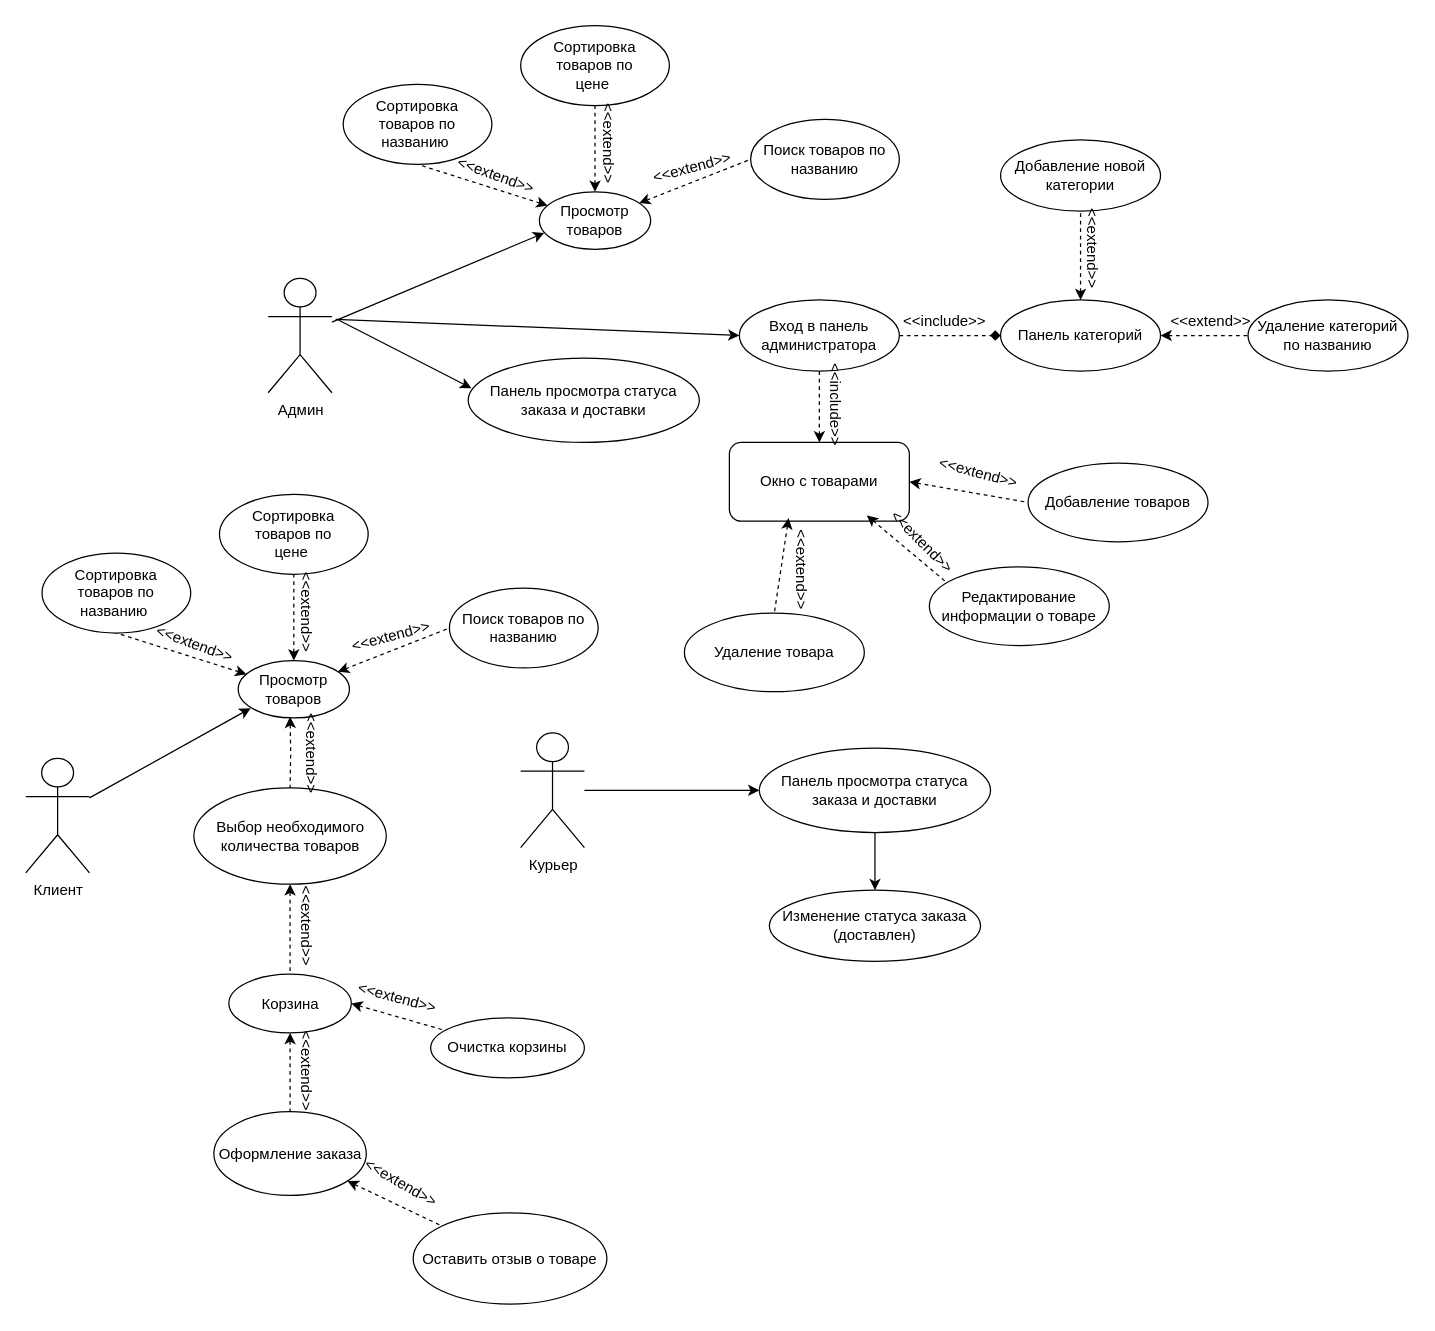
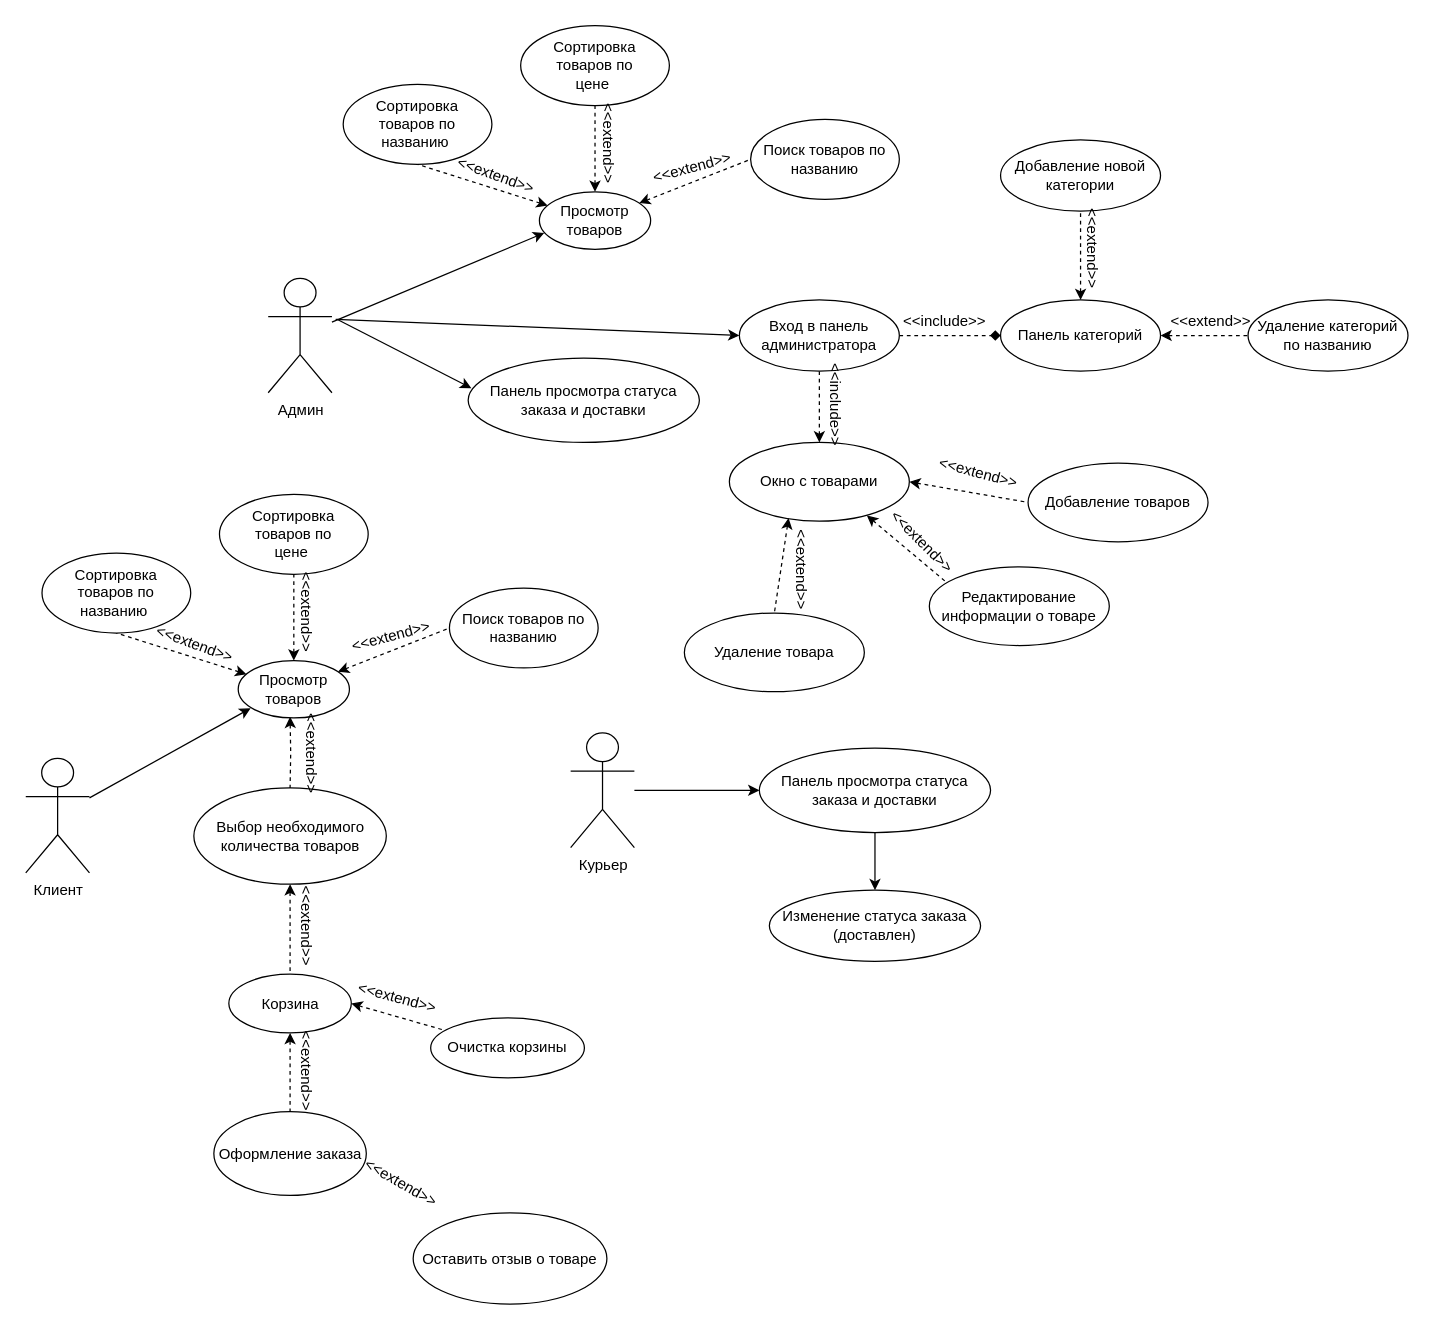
  <mxCell id="0" />
  <mxCell id="1" parent="0" />
  <mxCell id="2" style="rounded=0;orthogonalLoop=1;jettySize=auto;html=1;entryX=0.044;entryY=0.714;entryDx=0;entryDy=0;entryPerimeter=0;" parent="1" source="3" target="7" edge="1"><mxGeometry relative="1" as="geometry"><mxPoint x="431" y="268" as="targetPoint" /></mxGeometry></mxCell>
  <mxCell id="3" value="Админ" style="shape=umlActor;verticalLabelPosition=bottom;verticalAlign=top;html=1;outlineConnect=0;" parent="1" vertex="1"><mxGeometry x="214" y="222.25" width="51" height="91.5" as="geometry" /></mxCell>
  <mxCell id="4" value="" style="edgeStyle=orthogonalEdgeStyle;rounded=0;orthogonalLoop=1;jettySize=auto;html=1;startArrow=classic;startFill=1;endArrow=none;endFill=0;dashed=1;" parent="1" source="7" target="8" edge="1"><mxGeometry relative="1" as="geometry" /></mxCell>
  <mxCell id="5" style="rounded=0;orthogonalLoop=1;jettySize=auto;html=1;entryX=0.5;entryY=1;entryDx=0;entryDy=0;startArrow=classic;startFill=1;endArrow=none;endFill=0;dashed=1;" parent="1" source="7" target="9" edge="1"><mxGeometry relative="1" as="geometry" /></mxCell>
  <mxCell id="6" style="rounded=0;orthogonalLoop=1;jettySize=auto;html=1;entryX=0;entryY=0.5;entryDx=0;entryDy=0;startArrow=classic;startFill=1;endArrow=none;endFill=0;dashed=1;" parent="1" source="7" target="10" edge="1"><mxGeometry relative="1" as="geometry" /></mxCell>
  <mxCell id="7" value="Просмотр товаров" style="ellipse;whiteSpace=wrap;html=1;" parent="1" vertex="1"><mxGeometry x="431" y="153" width="89" height="46" as="geometry" /></mxCell>
  <mxCell id="8" value="Сортировка &lt;br&gt;товаров по&lt;br&gt;цене&amp;nbsp;" style="ellipse;whiteSpace=wrap;html=1;" parent="1" vertex="1"><mxGeometry x="416" y="20" width="119" height="64" as="geometry" /></mxCell>
  <mxCell id="9" value="Сортировка &lt;br&gt;товаров по&lt;br&gt;названию&amp;nbsp;" style="ellipse;whiteSpace=wrap;html=1;" parent="1" vertex="1"><mxGeometry x="274" y="67" width="119" height="64" as="geometry" /></mxCell>
  <mxCell id="10" value="Поиск товаров по названию" style="ellipse;whiteSpace=wrap;html=1;" parent="1" vertex="1"><mxGeometry x="600" y="95" width="119" height="64" as="geometry" /></mxCell>
  <mxCell id="11" value="" style="edgeStyle=orthogonalEdgeStyle;rounded=0;orthogonalLoop=1;jettySize=auto;html=1;dashed=1;" parent="1" source="13" target="14" edge="1"><mxGeometry relative="1" as="geometry" /></mxCell>
  <mxCell id="12" value="" style="edgeStyle=orthogonalEdgeStyle;rounded=0;orthogonalLoop=1;jettySize=auto;html=1;dashed=1;endArrow=diamond;" parent="1" source="13" target="23" edge="1"><mxGeometry relative="1" as="geometry" /></mxCell>
  <mxCell id="13" value="Вход в панель администратора" style="ellipse;whiteSpace=wrap;html=1;" parent="1" vertex="1"><mxGeometry x="591" y="239.5" width="128" height="57" as="geometry" /></mxCell>
- <mxCell id="14" value="Окно с товарами" style="whiteSpace=wrap;html=1;rounded=1;" parent="1" vertex="1"><mxGeometry x="583" y="353.5" width="144" height="63" as="geometry" /></mxCell>
+ <mxCell id="14" value="Окно с товарами" style="ellipse;whiteSpace=wrap;html=1;" parent="1" vertex="1"><mxGeometry x="583" y="353.5" width="144" height="63" as="geometry" /></mxCell>
  <mxCell id="15" value="Удаление товара" style="ellipse;whiteSpace=wrap;html=1;" parent="1" vertex="1"><mxGeometry x="547" y="490" width="144" height="63" as="geometry" /></mxCell>
  <mxCell id="16" value="" style="endArrow=none;html=1;rounded=0;exitX=0.329;exitY=0.961;exitDx=0;exitDy=0;exitPerimeter=0;entryX=0.5;entryY=0;entryDx=0;entryDy=0;startArrow=classic;startFill=1;endFill=0;dashed=1;" parent="1" source="14" target="15" edge="1"><mxGeometry width="50" height="50" relative="1" as="geometry"><mxPoint x="673" y="498" as="sourcePoint" /><mxPoint x="723" y="448" as="targetPoint" /></mxGeometry></mxCell>
  <mxCell id="17" value="Редактирование информации о товаре" style="ellipse;whiteSpace=wrap;html=1;" parent="1" vertex="1"><mxGeometry x="743" y="453" width="144" height="63" as="geometry" /></mxCell>
  <mxCell id="18" value="" style="endArrow=none;html=1;rounded=0;entryX=0.097;entryY=0.201;entryDx=0;entryDy=0;entryPerimeter=0;exitX=0.764;exitY=0.928;exitDx=0;exitDy=0;exitPerimeter=0;startArrow=classic;startFill=1;endFill=0;dashed=1;" parent="1" source="14" target="17" edge="1"><mxGeometry width="50" height="50" relative="1" as="geometry"><mxPoint x="695" y="404" as="sourcePoint" /><mxPoint x="770" y="336" as="targetPoint" /></mxGeometry></mxCell>
  <mxCell id="19" value="Добавление товаров" style="ellipse;whiteSpace=wrap;html=1;" parent="1" vertex="1"><mxGeometry x="822" y="370" width="144" height="63" as="geometry" /></mxCell>
  <mxCell id="20" value="" style="endArrow=none;html=1;rounded=0;exitX=1;exitY=0.5;exitDx=0;exitDy=0;entryX=0;entryY=0.5;entryDx=0;entryDy=0;startArrow=classic;startFill=1;endFill=0;dashed=1;" parent="1" source="14" target="19" edge="1"><mxGeometry width="50" height="50" relative="1" as="geometry"><mxPoint x="746" y="313" as="sourcePoint" /><mxPoint x="796" y="263" as="targetPoint" /></mxGeometry></mxCell>
  <mxCell id="21" value="" style="edgeStyle=orthogonalEdgeStyle;rounded=0;orthogonalLoop=1;jettySize=auto;html=1;startArrow=classic;startFill=1;endArrow=none;endFill=0;dashed=1;" parent="1" source="23" target="24" edge="1"><mxGeometry relative="1" as="geometry" /></mxCell>
  <mxCell id="22" value="" style="edgeStyle=orthogonalEdgeStyle;rounded=0;orthogonalLoop=1;jettySize=auto;html=1;startArrow=classic;startFill=1;endArrow=none;endFill=0;dashed=1;" parent="1" source="23" target="25" edge="1"><mxGeometry relative="1" as="geometry" /></mxCell>
  <mxCell id="23" value="Панель категорий" style="ellipse;whiteSpace=wrap;html=1;" parent="1" vertex="1"><mxGeometry x="800" y="239.5" width="128" height="57" as="geometry" /></mxCell>
  <mxCell id="24" value="Добавление новой категории" style="ellipse;whiteSpace=wrap;html=1;" parent="1" vertex="1"><mxGeometry x="800" y="111.5" width="128" height="57" as="geometry" /></mxCell>
  <mxCell id="25" value="Удаление категорий по названию" style="ellipse;whiteSpace=wrap;html=1;" parent="1" vertex="1"><mxGeometry x="998" y="239.5" width="128" height="57" as="geometry" /></mxCell>
  <mxCell id="26" style="rounded=0;orthogonalLoop=1;jettySize=auto;html=1;entryX=0;entryY=1;entryDx=0;entryDy=0;" parent="1" source="27" edge="1"><mxGeometry relative="1" as="geometry"><mxPoint x="199.955" y="566.223" as="targetPoint" /></mxGeometry></mxCell>
  <mxCell id="27" value="Клиент" style="shape=umlActor;verticalLabelPosition=bottom;verticalAlign=top;html=1;outlineConnect=0;" parent="1" vertex="1"><mxGeometry x="20" y="606.25" width="51" height="91.75" as="geometry" /></mxCell>
  <mxCell id="28" value="" style="edgeStyle=orthogonalEdgeStyle;rounded=0;orthogonalLoop=1;jettySize=auto;html=1;endArrow=none;endFill=0;startArrow=classic;startFill=1;dashed=1;" parent="1" target="37" edge="1"><mxGeometry relative="1" as="geometry"><mxPoint x="231.5" y="573" as="sourcePoint" /></mxGeometry></mxCell>
  <mxCell id="29" value="" style="rounded=0;orthogonalLoop=1;jettySize=auto;html=1;elbow=vertical;exitX=1;exitY=0.5;exitDx=0;exitDy=0;startArrow=classic;startFill=1;endArrow=none;endFill=0;dashed=1;" parent="1" source="30" target="33" edge="1"><mxGeometry relative="1" as="geometry" /></mxCell>
  <mxCell id="30" value="Корзина" style="ellipse;whiteSpace=wrap;html=1;" parent="1" vertex="1"><mxGeometry x="182.5" y="779" width="98" height="47" as="geometry" /></mxCell>
- <mxCell id="31" style="rounded=0;orthogonalLoop=1;jettySize=auto;html=1;startArrow=classic;startFill=1;endArrow=none;endFill=0;dashed=1;" parent="1" source="32" target="35" edge="1"><mxGeometry relative="1" as="geometry" /></mxCell>
  <mxCell id="32" value="Оформление заказа" style="ellipse;whiteSpace=wrap;html=1;" parent="1" vertex="1"><mxGeometry x="170.5" y="889" width="122" height="67" as="geometry" /></mxCell>
  <mxCell id="33" value="Очистка корзины" style="ellipse;whiteSpace=wrap;html=1;" parent="1" vertex="1"><mxGeometry x="344" y="814" width="123" height="48" as="geometry" /></mxCell>
  <mxCell id="34" value="" style="edgeStyle=orthogonalEdgeStyle;rounded=0;orthogonalLoop=1;jettySize=auto;html=1;exitX=0.5;exitY=1;exitDx=0;exitDy=0;startArrow=classic;startFill=1;endArrow=none;endFill=0;dashed=1;" parent="1" source="30" target="32" edge="1"><mxGeometry relative="1" as="geometry"><mxPoint x="231.5" y="929" as="sourcePoint" /></mxGeometry></mxCell>
  <mxCell id="35" value="Оставить отзыв о товаре" style="ellipse;whiteSpace=wrap;html=1;" parent="1" vertex="1"><mxGeometry x="330" y="970" width="155" height="73" as="geometry" /></mxCell>
  <mxCell id="36" value="" style="edgeStyle=orthogonalEdgeStyle;rounded=0;orthogonalLoop=1;jettySize=auto;html=1;startArrow=classic;startFill=1;endArrow=none;endFill=0;dashed=1;" parent="1" source="37" target="30" edge="1"><mxGeometry relative="1" as="geometry" /></mxCell>
  <mxCell id="37" value="Выбор необходимого количества товаров" style="ellipse;whiteSpace=wrap;html=1;" parent="1" vertex="1"><mxGeometry x="154.5" y="630" width="154" height="77" as="geometry" /></mxCell>
  <mxCell id="38" value="" style="endArrow=classic;html=1;rounded=0;entryX=0;entryY=0.5;entryDx=0;entryDy=0;" parent="1" target="13" edge="1"><mxGeometry width="50" height="50" relative="1" as="geometry"><mxPoint x="268" y="255" as="sourcePoint" /><mxPoint x="456" y="297" as="targetPoint" /></mxGeometry></mxCell>
  <mxCell id="39" value="Панель просмотра статуса заказа и доставки" style="ellipse;whiteSpace=wrap;html=1;" parent="1" vertex="1"><mxGeometry x="374" y="286" width="185" height="67.5" as="geometry" /></mxCell>
  <mxCell id="40" value="" style="endArrow=classic;html=1;rounded=0;entryX=0.014;entryY=0.357;entryDx=0;entryDy=0;entryPerimeter=0;" parent="1" target="39" edge="1"><mxGeometry width="50" height="50" relative="1" as="geometry"><mxPoint x="269" y="255" as="sourcePoint" /><mxPoint x="299" y="368" as="targetPoint" /></mxGeometry></mxCell>
  <mxCell id="41" value="" style="edgeStyle=orthogonalEdgeStyle;rounded=0;orthogonalLoop=1;jettySize=auto;html=1;" parent="1" source="42" target="44" edge="1"><mxGeometry relative="1" as="geometry" /></mxCell>
- <mxCell id="42" value="Курьер" style="shape=umlActor;verticalLabelPosition=bottom;verticalAlign=top;html=1;outlineConnect=0;" parent="1" vertex="1"><mxGeometry x="416" y="586" width="51" height="91.75" as="geometry" /></mxCell>
+ <mxCell id="42" value="Курьер" style="shape=umlActor;verticalLabelPosition=bottom;verticalAlign=top;html=1;outlineConnect=0;" parent="1" vertex="1"><mxGeometry x="456" y="586" width="51" height="91.75" as="geometry" /></mxCell>
  <mxCell id="43" value="" style="edgeStyle=orthogonalEdgeStyle;rounded=0;orthogonalLoop=1;jettySize=auto;html=1;" parent="1" source="44" target="45" edge="1"><mxGeometry relative="1" as="geometry" /></mxCell>
  <mxCell id="44" value="Панель просмотра статуса заказа и доставки" style="ellipse;whiteSpace=wrap;html=1;" parent="1" vertex="1"><mxGeometry x="607" y="598.13" width="185" height="67.5" as="geometry" /></mxCell>
  <mxCell id="45" value="Изменение статуса заказа&lt;br&gt;(доставлен)" style="ellipse;whiteSpace=wrap;html=1;" parent="1" vertex="1"><mxGeometry x="615" y="711.75" width="169" height="57" as="geometry" /></mxCell>
  <mxCell id="46" value="&amp;lt;&amp;lt;extend&amp;gt;&amp;gt;" style="text;html=1;align=center;verticalAlign=middle;resizable=0;points=[];autosize=1;strokeColor=none;fillColor=none;rotation=20;" parent="1" vertex="1"><mxGeometry x="355" y="127" width="82" height="26" as="geometry" /></mxCell>
  <mxCell id="47" value="&amp;lt;&amp;lt;extend&amp;gt;&amp;gt;" style="text;html=1;align=center;verticalAlign=middle;resizable=0;points=[];autosize=1;strokeColor=none;fillColor=none;rotation=90;" parent="1" vertex="1"><mxGeometry x="445" y="101" width="82" height="26" as="geometry" /></mxCell>
  <mxCell id="48" value="&amp;lt;&amp;lt;extend&amp;gt;&amp;gt;" style="text;html=1;align=center;verticalAlign=middle;resizable=0;points=[];autosize=1;strokeColor=none;fillColor=none;rotation=-15;" parent="1" vertex="1"><mxGeometry x="512" y="121" width="82" height="26" as="geometry" /></mxCell>
  <mxCell id="49" value="&amp;lt;&amp;lt;include&amp;gt;&amp;gt;" style="text;html=1;align=center;verticalAlign=middle;resizable=0;points=[];autosize=1;strokeColor=none;fillColor=none;rotation=90;" parent="1" vertex="1"><mxGeometry x="626" y="310" width="84" height="26" as="geometry" /></mxCell>
  <mxCell id="50" value="&amp;lt;&amp;lt;include&amp;gt;&amp;gt;" style="text;html=1;align=center;verticalAlign=middle;resizable=0;points=[];autosize=1;strokeColor=none;fillColor=none;rotation=0;" parent="1" vertex="1"><mxGeometry x="713" y="244.25" width="84" height="26" as="geometry" /></mxCell>
  <mxCell id="51" value="&amp;lt;&amp;lt;extend&amp;gt;&amp;gt;" style="text;html=1;align=center;verticalAlign=middle;resizable=0;points=[];autosize=1;strokeColor=none;fillColor=none;rotation=15;" parent="1" vertex="1"><mxGeometry x="741" y="365" width="82" height="26" as="geometry" /></mxCell>
  <mxCell id="52" value="&amp;lt;&amp;lt;extend&amp;gt;&amp;gt;" style="text;html=1;align=center;verticalAlign=middle;resizable=0;points=[];autosize=1;strokeColor=none;fillColor=none;rotation=45;" parent="1" vertex="1"><mxGeometry x="696" y="420" width="82" height="26" as="geometry" /></mxCell>
  <mxCell id="53" value="&amp;lt;&amp;lt;extend&amp;gt;&amp;gt;" style="text;html=1;align=center;verticalAlign=middle;resizable=0;points=[];autosize=1;strokeColor=none;fillColor=none;rotation=90;" parent="1" vertex="1"><mxGeometry x="600" y="442" width="82" height="26" as="geometry" /></mxCell>
  <mxCell id="54" value="&amp;lt;&amp;lt;extend&amp;gt;&amp;gt;" style="text;html=1;align=center;verticalAlign=middle;resizable=0;points=[];autosize=1;strokeColor=none;fillColor=none;rotation=90;" parent="1" vertex="1"><mxGeometry x="833" y="185" width="82" height="26" as="geometry" /></mxCell>
  <mxCell id="55" value="&amp;lt;&amp;lt;extend&amp;gt;&amp;gt;" style="text;html=1;align=center;verticalAlign=middle;resizable=0;points=[];autosize=1;strokeColor=none;fillColor=none;" parent="1" vertex="1"><mxGeometry x="927" y="244.25" width="82" height="26" as="geometry" /></mxCell>
  <mxCell id="56" value="" style="edgeStyle=orthogonalEdgeStyle;rounded=0;orthogonalLoop=1;jettySize=auto;html=1;startArrow=classic;startFill=1;endArrow=none;endFill=0;dashed=1;" parent="1" source="59" target="60" edge="1"><mxGeometry relative="1" as="geometry" /></mxCell>
  <mxCell id="57" style="rounded=0;orthogonalLoop=1;jettySize=auto;html=1;entryX=0.5;entryY=1;entryDx=0;entryDy=0;startArrow=classic;startFill=1;endArrow=none;endFill=0;dashed=1;" parent="1" source="59" target="61" edge="1"><mxGeometry relative="1" as="geometry" /></mxCell>
  <mxCell id="58" style="rounded=0;orthogonalLoop=1;jettySize=auto;html=1;entryX=0;entryY=0.5;entryDx=0;entryDy=0;startArrow=classic;startFill=1;endArrow=none;endFill=0;dashed=1;" parent="1" source="59" target="62" edge="1"><mxGeometry relative="1" as="geometry" /></mxCell>
  <mxCell id="59" value="Просмотр товаров" style="ellipse;whiteSpace=wrap;html=1;" parent="1" vertex="1"><mxGeometry x="190" y="528" width="89" height="46" as="geometry" /></mxCell>
  <mxCell id="60" value="Сортировка &lt;br&gt;товаров по&lt;br&gt;цене&amp;nbsp;" style="ellipse;whiteSpace=wrap;html=1;" parent="1" vertex="1"><mxGeometry x="175" y="395" width="119" height="64" as="geometry" /></mxCell>
  <mxCell id="61" value="Сортировка &lt;br&gt;товаров по&lt;br&gt;названию&amp;nbsp;" style="ellipse;whiteSpace=wrap;html=1;" parent="1" vertex="1"><mxGeometry x="33" y="442" width="119" height="64" as="geometry" /></mxCell>
  <mxCell id="62" value="Поиск товаров по названию" style="ellipse;whiteSpace=wrap;html=1;" parent="1" vertex="1"><mxGeometry x="359" y="470" width="119" height="64" as="geometry" /></mxCell>
  <mxCell id="63" value="&amp;lt;&amp;lt;extend&amp;gt;&amp;gt;" style="text;html=1;align=center;verticalAlign=middle;resizable=0;points=[];autosize=1;strokeColor=none;fillColor=none;rotation=20;" parent="1" vertex="1"><mxGeometry x="114" y="502" width="82" height="26" as="geometry" /></mxCell>
  <mxCell id="64" value="&amp;lt;&amp;lt;extend&amp;gt;&amp;gt;" style="text;html=1;align=center;verticalAlign=middle;resizable=0;points=[];autosize=1;strokeColor=none;fillColor=none;rotation=90;" parent="1" vertex="1"><mxGeometry x="204" y="476" width="82" height="26" as="geometry" /></mxCell>
  <mxCell id="65" value="&amp;lt;&amp;lt;extend&amp;gt;&amp;gt;" style="text;html=1;align=center;verticalAlign=middle;resizable=0;points=[];autosize=1;strokeColor=none;fillColor=none;rotation=-15;" parent="1" vertex="1"><mxGeometry x="271" y="496" width="82" height="26" as="geometry" /></mxCell>
  <mxCell id="66" value="&amp;lt;&amp;lt;extend&amp;gt;&amp;gt;" style="text;html=1;align=center;verticalAlign=middle;resizable=0;points=[];autosize=1;strokeColor=none;fillColor=none;rotation=90;" parent="1" vertex="1"><mxGeometry x="208" y="589" width="82" height="26" as="geometry" /></mxCell>
  <mxCell id="67" value="&amp;lt;&amp;lt;extend&amp;gt;&amp;gt;" style="text;html=1;align=center;verticalAlign=middle;resizable=0;points=[];autosize=1;strokeColor=none;fillColor=none;rotation=90;" parent="1" vertex="1"><mxGeometry x="204" y="727" width="82" height="26" as="geometry" /></mxCell>
  <mxCell id="68" value="&amp;lt;&amp;lt;extend&amp;gt;&amp;gt;" style="text;html=1;align=center;verticalAlign=middle;resizable=0;points=[];autosize=1;strokeColor=none;fillColor=none;rotation=90;" parent="1" vertex="1"><mxGeometry x="204" y="843" width="82" height="26" as="geometry" /></mxCell>
  <mxCell id="69" value="&amp;lt;&amp;lt;extend&amp;gt;&amp;gt;" style="text;html=1;align=center;verticalAlign=middle;resizable=0;points=[];autosize=1;strokeColor=none;fillColor=none;rotation=15;" parent="1" vertex="1"><mxGeometry x="276" y="785" width="82" height="26" as="geometry" /></mxCell>
  <mxCell id="70" value="&amp;lt;&amp;lt;extend&amp;gt;&amp;gt;" style="text;html=1;align=center;verticalAlign=middle;resizable=0;points=[];autosize=1;strokeColor=none;fillColor=none;rotation=30;" parent="1" vertex="1"><mxGeometry y="933" width="82" height="26" as="geometry" x="279" /></mxCell>
